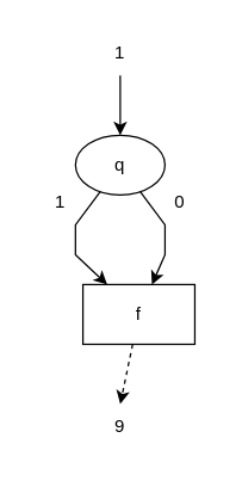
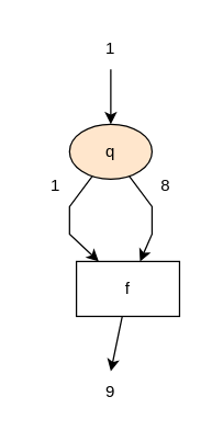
  <mxCell id="0" />
  <mxCell id="1" parent="0" />
- <mxCell id="2" value="q" style="ellipse;whiteSpace=wrap;html=1;" vertex="1" parent="1"><mxGeometry x="50" y="90" width="60" height="40" as="geometry" /></mxCell>
+ <mxCell id="2" value="q" style="ellipse;whiteSpace=wrap;html=1;fillColor=#ffe6cc;" vertex="1" parent="1"><mxGeometry x="50" y="90" width="60" height="40" as="geometry" /></mxCell>
  <mxCell id="3" value="" style="endArrow=classic;html=1;rounded=0;startArrow=none;" edge="1" parent="1" target="2"><mxGeometry width="50" height="50" relative="1" as="geometry"><mxPoint x="80" y="50" as="sourcePoint" /><mxPoint x="210" y="370" as="targetPoint" /></mxGeometry></mxCell>
  <mxCell id="4" value="" style="endArrow=classic;html=1;rounded=0;" edge="1" parent="1" source="2" target="11"><mxGeometry width="50" height="50" relative="1" as="geometry"><mxPoint x="90" y="60" as="sourcePoint" /><mxPoint x="94.884" y="187.635" as="targetPoint" /><Array as="points"><mxPoint x="110" y="150" /><mxPoint x="110" y="170" /></Array></mxGeometry></mxCell>
  <mxCell id="5" value="" style="endArrow=classic;html=1;rounded=0;" edge="1" parent="1" source="2" target="11"><mxGeometry width="50" height="50" relative="1" as="geometry"><mxPoint x="110" y="80" as="sourcePoint" /><mxPoint x="65.116" y="187.635" as="targetPoint" /><Array as="points"><mxPoint x="50" y="150" /><mxPoint x="50" y="170" /></Array></mxGeometry></mxCell>
  <mxCell id="6" value="1" style="text;html=1;strokeColor=none;fillColor=none;align=center;verticalAlign=middle;whiteSpace=wrap;rounded=0;" vertex="1" parent="1"><mxGeometry x="60" y="20" width="40" height="30" as="geometry" /></mxCell>
  <mxCell id="7" value="9" style="text;html=1;strokeColor=none;fillColor=none;align=center;verticalAlign=middle;whiteSpace=wrap;rounded=0;" vertex="1" parent="1"><mxGeometry x="60" y="270" width="40" height="30" as="geometry" /></mxCell>
  <mxCell id="8" value="1" style="text;html=1;strokeColor=none;fillColor=none;align=center;verticalAlign=middle;whiteSpace=wrap;rounded=0;" vertex="1" parent="1"><mxGeometry x="20" y="120" width="40" height="30" as="geometry" /></mxCell>
- <mxCell id="9" value="0" style="text;html=1;strokeColor=none;fillColor=none;align=center;verticalAlign=middle;whiteSpace=wrap;rounded=0;" vertex="1" parent="1"><mxGeometry x="100" y="120" width="40" height="30" as="geometry" /></mxCell>
- <mxCell id="10" value="" style="endArrow=classic;html=1;rounded=0;entryX=0.5;entryY=0;entryDx=0;entryDy=0;dashed=1;" edge="1" parent="1" source="11" target="7"><mxGeometry width="50" height="50" relative="1" as="geometry"><mxPoint x="80" y="210" as="sourcePoint" /><mxPoint x="80" y="240" as="targetPoint" /></mxGeometry></mxCell>
+ <mxCell id="9" value="8" style="text;html=1;strokeColor=none;fillColor=none;align=center;verticalAlign=middle;whiteSpace=wrap;rounded=0;" vertex="1" parent="1"><mxGeometry x="100" y="120" width="40" height="30" as="geometry" /></mxCell>
+ <mxCell id="10" value="" style="endArrow=classic;html=1;rounded=0;entryX=0.5;entryY=0;entryDx=0;entryDy=0;" edge="1" parent="1" source="11" target="7"><mxGeometry width="50" height="50" relative="1" as="geometry"><mxPoint x="80" y="210" as="sourcePoint" /><mxPoint x="80" y="240" as="targetPoint" /></mxGeometry></mxCell>
  <mxCell id="11" value="f" style="rounded=0;whiteSpace=wrap;html=1;" vertex="1" parent="1"><mxGeometry x="55" y="190" width="75" height="40" as="geometry" /></mxCell>
